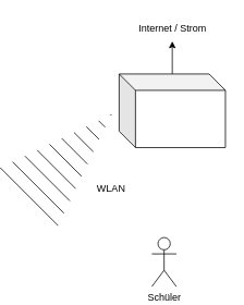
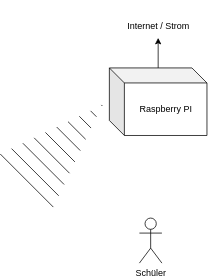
  <mxCell id="0" />
  <mxCell id="1" parent="0" />
  <mxCell id="2" style="edgeStyle=none;html=1;" edge="1" parent="1" source="3"><mxGeometry relative="1" as="geometry"><mxPoint x="195" y="50" as="targetPoint" /></mxGeometry></mxCell>
  <mxCell id="3" value="" style="shape=cube;whiteSpace=wrap;html=1;boundedLbl=1;backgroundOutline=1;darkOpacity=0.05;darkOpacity2=0.1;" vertex="1" parent="1"><mxGeometry x="130" y="90" width="130" height="90" as="geometry" /></mxCell>
+ <mxCell id="4" value="Raspberry PI" style="text;html=1;align=center;verticalAlign=middle;resizable=0;points=[];autosize=1;strokeColor=none;fillColor=none;" vertex="1" parent="1"><mxGeometry x="160" y="130" width="90" height="30" as="geometry" /></mxCell>
  <mxCell id="5" value="Internet / Strom" style="text;html=1;align=center;verticalAlign=middle;resizable=0;points=[];autosize=1;strokeColor=none;fillColor=none;" vertex="1" parent="1"><mxGeometry x="140" y="20" width="110" height="30" as="geometry" /></mxCell>
  <mxCell id="6" value="Schüler" style="shape=umlActor;verticalLabelPosition=bottom;verticalAlign=top;html=1;outlineConnect=0;" vertex="1" parent="1"><mxGeometry x="170" y="290" width="30" height="60" as="geometry" /></mxCell>
  <mxCell id="7" value="" style="shape=mxgraph.arrows2.wedgeArrowDashed2;html=1;bendable=0;startWidth=50;stepSize=15;" edge="1" parent="1"><mxGeometry width="100" height="100" relative="1" as="geometry"><mxPoint x="20" y="240" as="sourcePoint" /><mxPoint x="120" y="140" as="targetPoint" /></mxGeometry></mxCell>
- <mxCell id="8" value="WLAN" style="text;html=1;align=center;verticalAlign=middle;resizable=0;points=[];autosize=1;strokeColor=none;fillColor=none;" vertex="1" parent="1"><mxGeometry x="90" y="215" width="60" height="30" as="geometry" /></mxCell>
